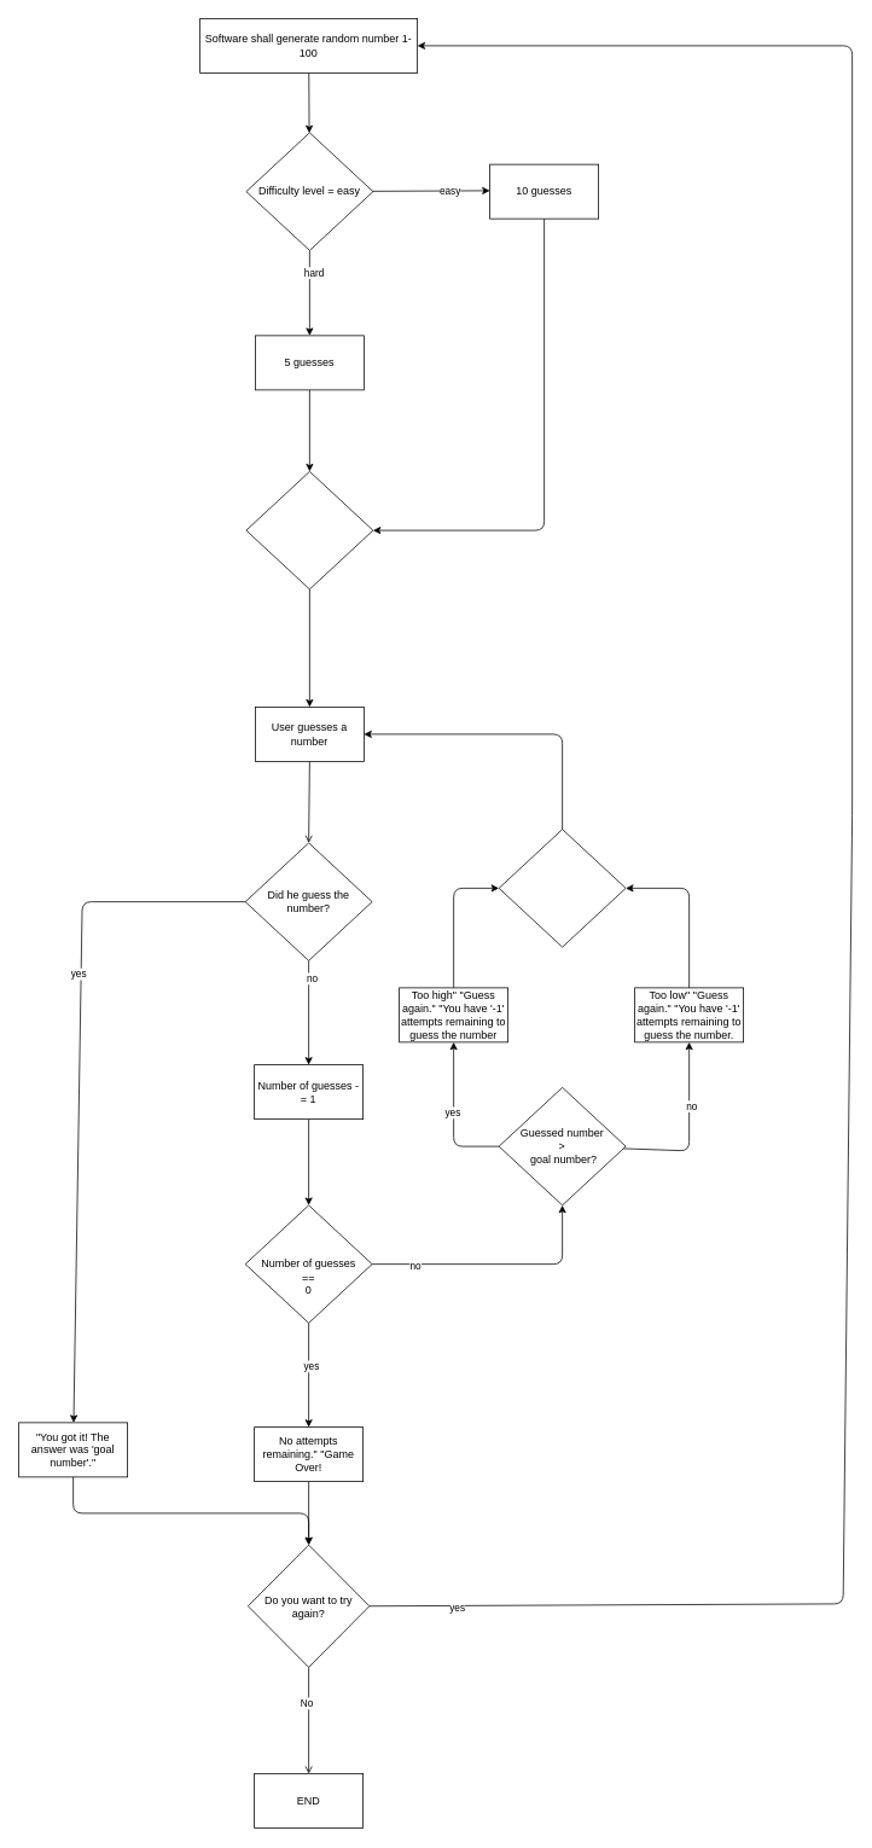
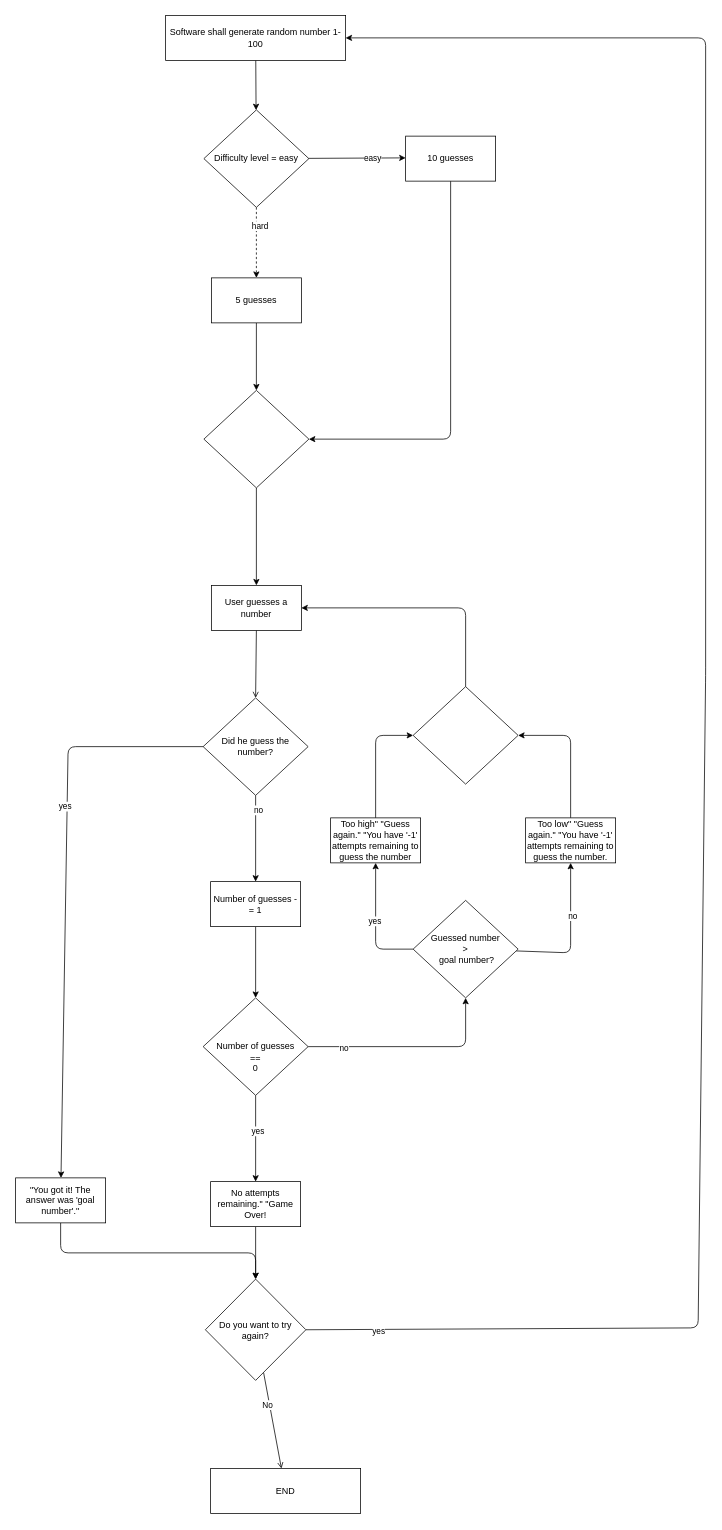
  <mxCell id="0" />
  <mxCell id="1" parent="0" />
  <mxCell id="2" value="" style="edgeStyle=none;html=1;" edge="1" parent="1" source="3" target="8"><mxGeometry relative="1" as="geometry" /></mxCell>
  <mxCell id="3" value="Software shall generate random number 1-100" style="whiteSpace=wrap;html=1;" vertex="1" parent="1"><mxGeometry x="220" y="20" width="240" height="60" as="geometry" /></mxCell>
  <mxCell id="4" value="" style="edgeStyle=none;html=1;" edge="1" parent="1" source="8" target="10"><mxGeometry relative="1" as="geometry"><Array as="points"><mxPoint x="540" y="210" /></Array></mxGeometry></mxCell>
  <mxCell id="5" value="easy" style="edgeLabel;html=1;align=center;verticalAlign=middle;resizable=0;points=[];" vertex="1" connectable="0" parent="4"><mxGeometry x="0.32" relative="1" as="geometry"><mxPoint as="offset" /></mxGeometry></mxCell>
- <mxCell id="6" style="edgeStyle=none;html=1;exitX=0.5;exitY=1;exitDx=0;exitDy=0;entryX=0.5;entryY=0;entryDx=0;entryDy=0;" edge="1" parent="1" source="8" target="12"><mxGeometry relative="1" as="geometry" /></mxCell>
+ <mxCell id="6" style="edgeStyle=none;html=1;exitX=0.5;exitY=1;exitDx=0;exitDy=0;entryX=0.5;entryY=0;entryDx=0;entryDy=0;dashed=1;" edge="1" parent="1" source="8" target="12"><mxGeometry relative="1" as="geometry" /></mxCell>
  <mxCell id="7" value="hard" style="edgeLabel;html=1;align=center;verticalAlign=middle;resizable=0;points=[];" vertex="1" connectable="0" parent="6"><mxGeometry x="-0.489" y="4" relative="1" as="geometry"><mxPoint as="offset" /></mxGeometry></mxCell>
  <mxCell id="8" value="Difficulty level = easy" style="rhombus;whiteSpace=wrap;html=1;" vertex="1" parent="1"><mxGeometry x="271" y="146" width="140" height="130" as="geometry" /></mxCell>
  <mxCell id="9" style="edgeStyle=none;html=1;exitX=0.5;exitY=1;exitDx=0;exitDy=0;entryX=1;entryY=0.5;entryDx=0;entryDy=0;" edge="1" parent="1" source="10" target="14"><mxGeometry relative="1" as="geometry"><Array as="points"><mxPoint x="600" y="585" /></Array></mxGeometry></mxCell>
  <mxCell id="10" value="10 guesses" style="whiteSpace=wrap;html=1;" vertex="1" parent="1"><mxGeometry x="540" y="181" width="120" height="60" as="geometry" /></mxCell>
  <mxCell id="11" style="edgeStyle=none;html=1;exitX=0.5;exitY=1;exitDx=0;exitDy=0;entryX=0.5;entryY=0;entryDx=0;entryDy=0;" edge="1" parent="1" source="12" target="14"><mxGeometry relative="1" as="geometry" /></mxCell>
  <mxCell id="12" value="5 guesses" style="whiteSpace=wrap;html=1;" vertex="1" parent="1"><mxGeometry x="281" y="370" width="120" height="60" as="geometry" /></mxCell>
  <mxCell id="13" style="edgeStyle=none;html=1;exitX=0.5;exitY=1;exitDx=0;exitDy=0;entryX=0.5;entryY=0;entryDx=0;entryDy=0;" edge="1" parent="1" source="14" target="16"><mxGeometry relative="1" as="geometry"><mxPoint x="341" y="780" as="targetPoint" /></mxGeometry></mxCell>
  <mxCell id="14" value="" style="rhombus;whiteSpace=wrap;html=1;" vertex="1" parent="1"><mxGeometry x="271" y="520" width="140" height="130" as="geometry" /></mxCell>
  <mxCell id="15" style="edgeStyle=none;html=1;exitX=0.5;exitY=1;exitDx=0;exitDy=0;entryX=0.5;entryY=0;entryDx=0;entryDy=0;endArrow=open;" edge="1" parent="1" source="16" target="21"><mxGeometry relative="1" as="geometry" /></mxCell>
  <mxCell id="16" value="User guesses a number" style="whiteSpace=wrap;html=1;" vertex="1" parent="1"><mxGeometry x="281" y="780" width="120" height="60" as="geometry" /></mxCell>
  <mxCell id="17" value="" style="edgeStyle=none;html=1;" edge="1" parent="1" source="21" target="23"><mxGeometry relative="1" as="geometry"><Array as="points"><mxPoint x="90" y="995" /></Array></mxGeometry></mxCell>
  <mxCell id="18" value="yes" style="edgeLabel;html=1;align=center;verticalAlign=middle;resizable=0;points=[];" vertex="1" connectable="0" parent="17"><mxGeometry x="-0.311" y="-3" relative="1" as="geometry"><mxPoint as="offset" /></mxGeometry></mxCell>
  <mxCell id="19" value="" style="edgeStyle=none;html=1;" edge="1" parent="1" source="21" target="25"><mxGeometry relative="1" as="geometry" /></mxCell>
  <mxCell id="20" value="no" style="edgeLabel;html=1;align=center;verticalAlign=middle;resizable=0;points=[];" vertex="1" connectable="0" parent="19"><mxGeometry x="-0.67" y="3" relative="1" as="geometry"><mxPoint as="offset" /></mxGeometry></mxCell>
  <mxCell id="21" value="Did he guess the number?" style="rhombus;whiteSpace=wrap;html=1;" vertex="1" parent="1"><mxGeometry x="270" y="930" width="140" height="130" as="geometry" /></mxCell>
  <mxCell id="22" style="edgeStyle=none;html=1;entryX=0.5;entryY=0;entryDx=0;entryDy=0;" edge="1" parent="1" source="23" target="48"><mxGeometry relative="1" as="geometry"><mxPoint x="340" y="1756" as="targetPoint" /><Array as="points"><mxPoint x="80" y="1670" /><mxPoint x="340" y="1670" /></Array></mxGeometry></mxCell>
  <mxCell id="23" value="&quot;You got it! The answer was 'goal number'.&quot;" style="whiteSpace=wrap;html=1;" vertex="1" parent="1"><mxGeometry x="20" y="1570" width="120" height="60" as="geometry" /></mxCell>
  <mxCell id="24" style="edgeStyle=none;html=1;exitX=0.5;exitY=1;exitDx=0;exitDy=0;" edge="1" parent="1" source="25" target="30"><mxGeometry relative="1" as="geometry" /></mxCell>
  <mxCell id="25" value="Number of guesses -= 1" style="whiteSpace=wrap;html=1;" vertex="1" parent="1"><mxGeometry x="280" y="1175" width="120" height="60" as="geometry" /></mxCell>
  <mxCell id="26" style="edgeStyle=none;html=1;exitX=1;exitY=0.5;exitDx=0;exitDy=0;entryX=0.5;entryY=1;entryDx=0;entryDy=0;" edge="1" parent="1" source="30" target="35"><mxGeometry relative="1" as="geometry"><Array as="points"><mxPoint x="620" y="1395" /></Array></mxGeometry></mxCell>
  <mxCell id="27" value="no" style="edgeLabel;html=1;align=center;verticalAlign=middle;resizable=0;points=[];" vertex="1" connectable="0" parent="26"><mxGeometry x="0.004" y="-1" relative="1" as="geometry"><mxPoint x="-91" as="offset" /></mxGeometry></mxCell>
  <mxCell id="28" value="" style="edgeStyle=none;html=1;" edge="1" parent="1" source="30" target="43"><mxGeometry relative="1" as="geometry" /></mxCell>
  <mxCell id="29" value="yes" style="edgeLabel;html=1;align=center;verticalAlign=middle;resizable=0;points=[];" vertex="1" connectable="0" parent="28"><mxGeometry x="-0.183" y="2" relative="1" as="geometry"><mxPoint as="offset" /></mxGeometry></mxCell>
  <mxCell id="30" value="&lt;br&gt;&lt;br&gt;Number of guesses &lt;br&gt;== &lt;br&gt;0" style="rhombus;whiteSpace=wrap;html=1;" vertex="1" parent="1"><mxGeometry x="270" y="1330" width="140" height="130" as="geometry" /></mxCell>
  <mxCell id="31" value="" style="edgeStyle=none;html=1;" edge="1" parent="1" source="35" target="39"><mxGeometry relative="1" as="geometry"><Array as="points"><mxPoint x="500" y="1265" /></Array></mxGeometry></mxCell>
  <mxCell id="32" value="yes" style="edgeLabel;html=1;align=center;verticalAlign=middle;resizable=0;points=[];" vertex="1" connectable="0" parent="31"><mxGeometry x="0.067" y="2" relative="1" as="geometry"><mxPoint as="offset" /></mxGeometry></mxCell>
  <mxCell id="33" value="" style="edgeStyle=none;html=1;" edge="1" parent="1" source="35" target="41"><mxGeometry relative="1" as="geometry"><Array as="points"><mxPoint x="760" y="1270" /></Array></mxGeometry></mxCell>
  <mxCell id="34" value="no" style="edgeLabel;html=1;align=center;verticalAlign=middle;resizable=0;points=[];" vertex="1" connectable="0" parent="33"><mxGeometry x="0.263" y="-2" relative="1" as="geometry"><mxPoint as="offset" /></mxGeometry></mxCell>
  <mxCell id="35" value="Guessed number &lt;br&gt;&amp;gt;&lt;br&gt;&amp;nbsp;goal number?" style="rhombus;whiteSpace=wrap;html=1;" vertex="1" parent="1"><mxGeometry x="550" y="1200" width="140" height="130" as="geometry" /></mxCell>
  <mxCell id="36" style="edgeStyle=none;html=1;exitX=0.5;exitY=0;exitDx=0;exitDy=0;entryX=1;entryY=0.5;entryDx=0;entryDy=0;" edge="1" parent="1" source="37" target="16"><mxGeometry relative="1" as="geometry"><Array as="points"><mxPoint x="620" y="810" /></Array></mxGeometry></mxCell>
  <mxCell id="37" value="" style="rhombus;whiteSpace=wrap;html=1;" vertex="1" parent="1"><mxGeometry x="550" y="915" width="140" height="130" as="geometry" /></mxCell>
  <mxCell id="38" style="edgeStyle=none;html=1;exitX=0.5;exitY=0;exitDx=0;exitDy=0;entryX=0;entryY=0.5;entryDx=0;entryDy=0;" edge="1" parent="1" source="39" target="37"><mxGeometry relative="1" as="geometry"><Array as="points"><mxPoint x="500" y="980" /></Array></mxGeometry></mxCell>
  <mxCell id="39" value="Too high&quot; &quot;Guess again.&quot; &quot;You have '-1' attempts remaining to guess the number" style="whiteSpace=wrap;html=1;" vertex="1" parent="1"><mxGeometry x="440" y="1090" width="120" height="60" as="geometry" /></mxCell>
  <mxCell id="40" style="edgeStyle=none;html=1;exitX=0.5;exitY=0;exitDx=0;exitDy=0;entryX=1;entryY=0.5;entryDx=0;entryDy=0;" edge="1" parent="1" source="41" target="37"><mxGeometry relative="1" as="geometry"><Array as="points"><mxPoint x="760" y="980" /></Array></mxGeometry></mxCell>
  <mxCell id="41" value="Too low&quot; &quot;Guess again.&quot; &quot;You have '-1' attempts remaining to guess the number." style="whiteSpace=wrap;html=1;" vertex="1" parent="1"><mxGeometry x="700" y="1090" width="120" height="60" as="geometry" /></mxCell>
  <mxCell id="42" value="" style="edgeStyle=none;html=1;" edge="1" parent="1" source="43" target="48"><mxGeometry relative="1" as="geometry" /></mxCell>
  <mxCell id="43" value="No attempts remaining.&quot; &quot;Game Over!" style="whiteSpace=wrap;html=1;" vertex="1" parent="1"><mxGeometry x="280" y="1575" width="120" height="60" as="geometry" /></mxCell>
  <mxCell id="44" style="edgeStyle=none;html=1;exitX=1;exitY=0.5;exitDx=0;exitDy=0;entryX=1;entryY=0.5;entryDx=0;entryDy=0;" edge="1" parent="1" source="48" target="3"><mxGeometry relative="1" as="geometry"><Array as="points"><mxPoint x="930" y="1770" /><mxPoint x="940" y="900" /><mxPoint x="940" y="50" /></Array></mxGeometry></mxCell>
  <mxCell id="45" value="yes" style="edgeLabel;html=1;align=center;verticalAlign=middle;resizable=0;points=[];" vertex="1" connectable="0" parent="44"><mxGeometry x="-0.929" y="-2" relative="1" as="geometry"><mxPoint x="-1" as="offset" /></mxGeometry></mxCell>
  <mxCell id="46" value="" style="edgeStyle=none;html=1;endArrow=open;" edge="1" parent="1" source="48" target="49"><mxGeometry relative="1" as="geometry" /></mxCell>
  <mxCell id="47" value="No" style="edgeLabel;html=1;align=center;verticalAlign=middle;resizable=0;points=[];" vertex="1" connectable="0" parent="46"><mxGeometry x="-0.336" y="-3" relative="1" as="geometry"><mxPoint as="offset" /></mxGeometry></mxCell>
  <mxCell id="48" value="Do you want to try again?" style="rhombus;whiteSpace=wrap;html=1;" vertex="1" parent="1"><mxGeometry x="273" y="1705" width="134" height="135" as="geometry" /></mxCell>
- <mxCell id="49" value="END" style="whiteSpace=wrap;html=1;" vertex="1" parent="1"><mxGeometry x="280" y="1957.5" width="120" height="60" as="geometry" /></mxCell>
+ <mxCell id="49" value="END" style="whiteSpace=wrap;html=1;" vertex="1" parent="1"><mxGeometry x="280" y="1957.5" width="200" height="60" as="geometry" /></mxCell>
